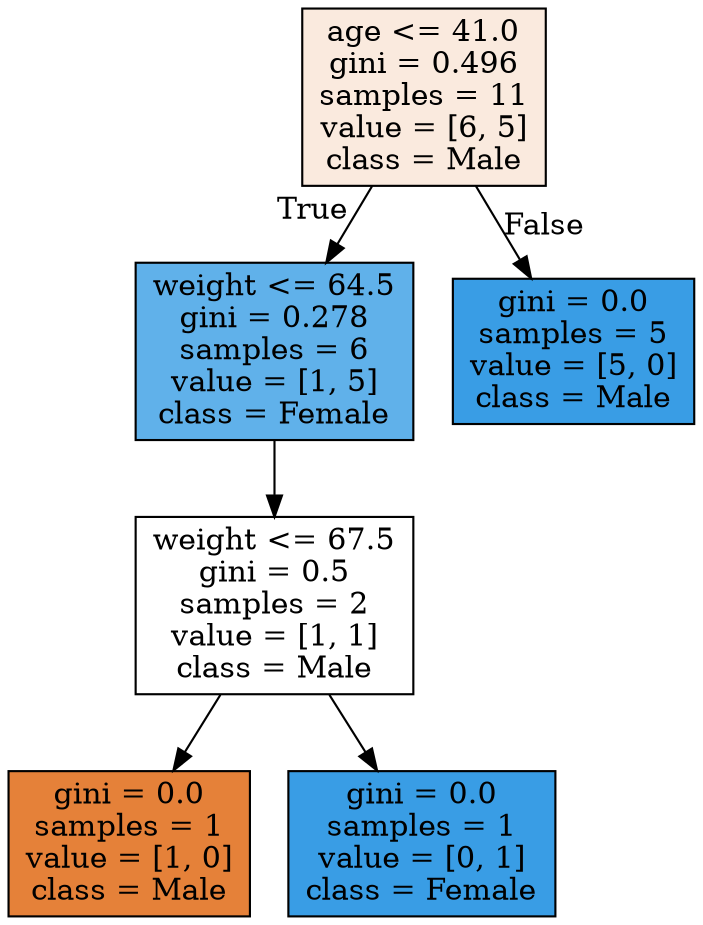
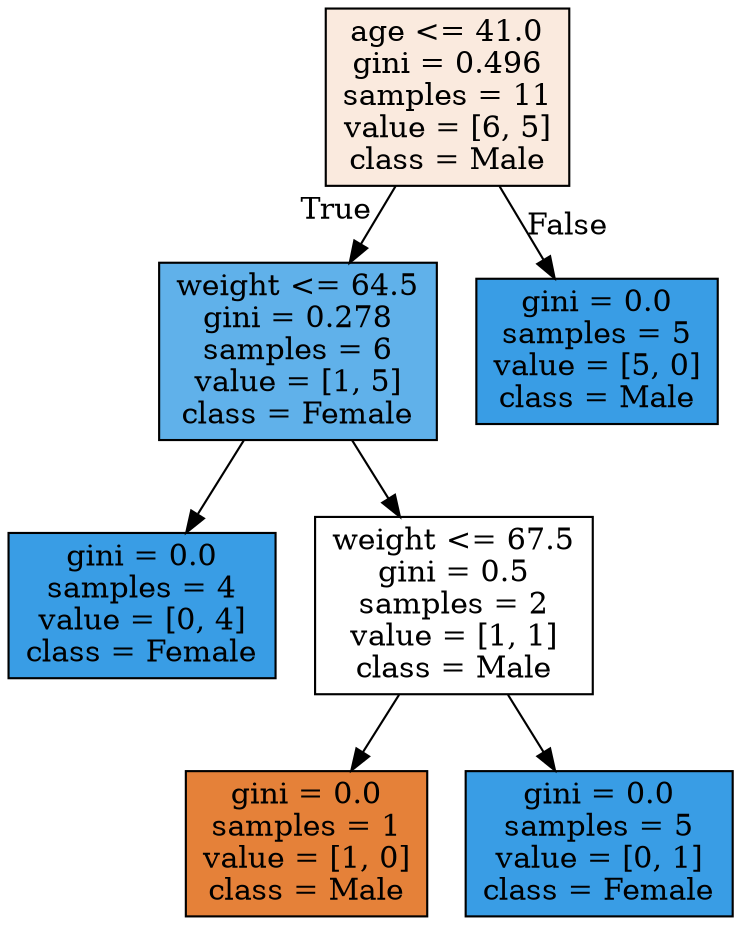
  digraph {
    node [color=black fillcolor="#399de5ff" shape=box style=filled]
    n1 [fillcolor="#e581392a" label="age <= 41.0\ngini = 0.496\nsamples = 11\nvalue = [6, 5]\nclass = Male"]
    n2 [fillcolor="#399de5cc" label="weight <= 64.5\ngini = 0.278\nsamples = 6\nvalue = [1, 5]\nclass = Female"]
    n3 [label="gini = 0.0\nsamples = 5\nvalue = [5, 0]\nclass = Male"]
+   n4 [label="gini = 0.0\nsamples = 4\nvalue = [0, 4]\nclass = Female"]
    n5 [fillcolor="#e5813900" label="weight <= 67.5\ngini = 0.5\nsamples = 2\nvalue = [1, 1]\nclass = Male"]
    n6 [fillcolor="#e58139ff" label="gini = 0.0\nsamples = 1\nvalue = [1, 0]\nclass = Male"]
-   n7 [label="gini = 0.0\nsamples = 1\nvalue = [0, 1]\nclass = Female"]
+   n7 [label="gini = 0.0\nsamples = 5\nvalue = [0, 1]\nclass = Female"]
    n1 -> n2 [headlabel=True labelangle=45 labeldistance=2.5]
    n1 -> n3 [headlabel=False labelangle=-45 labeldistance=2.5]
+   n2 -> n4
    n2 -> n5
    n5 -> n6
    n5 -> n7
  }
